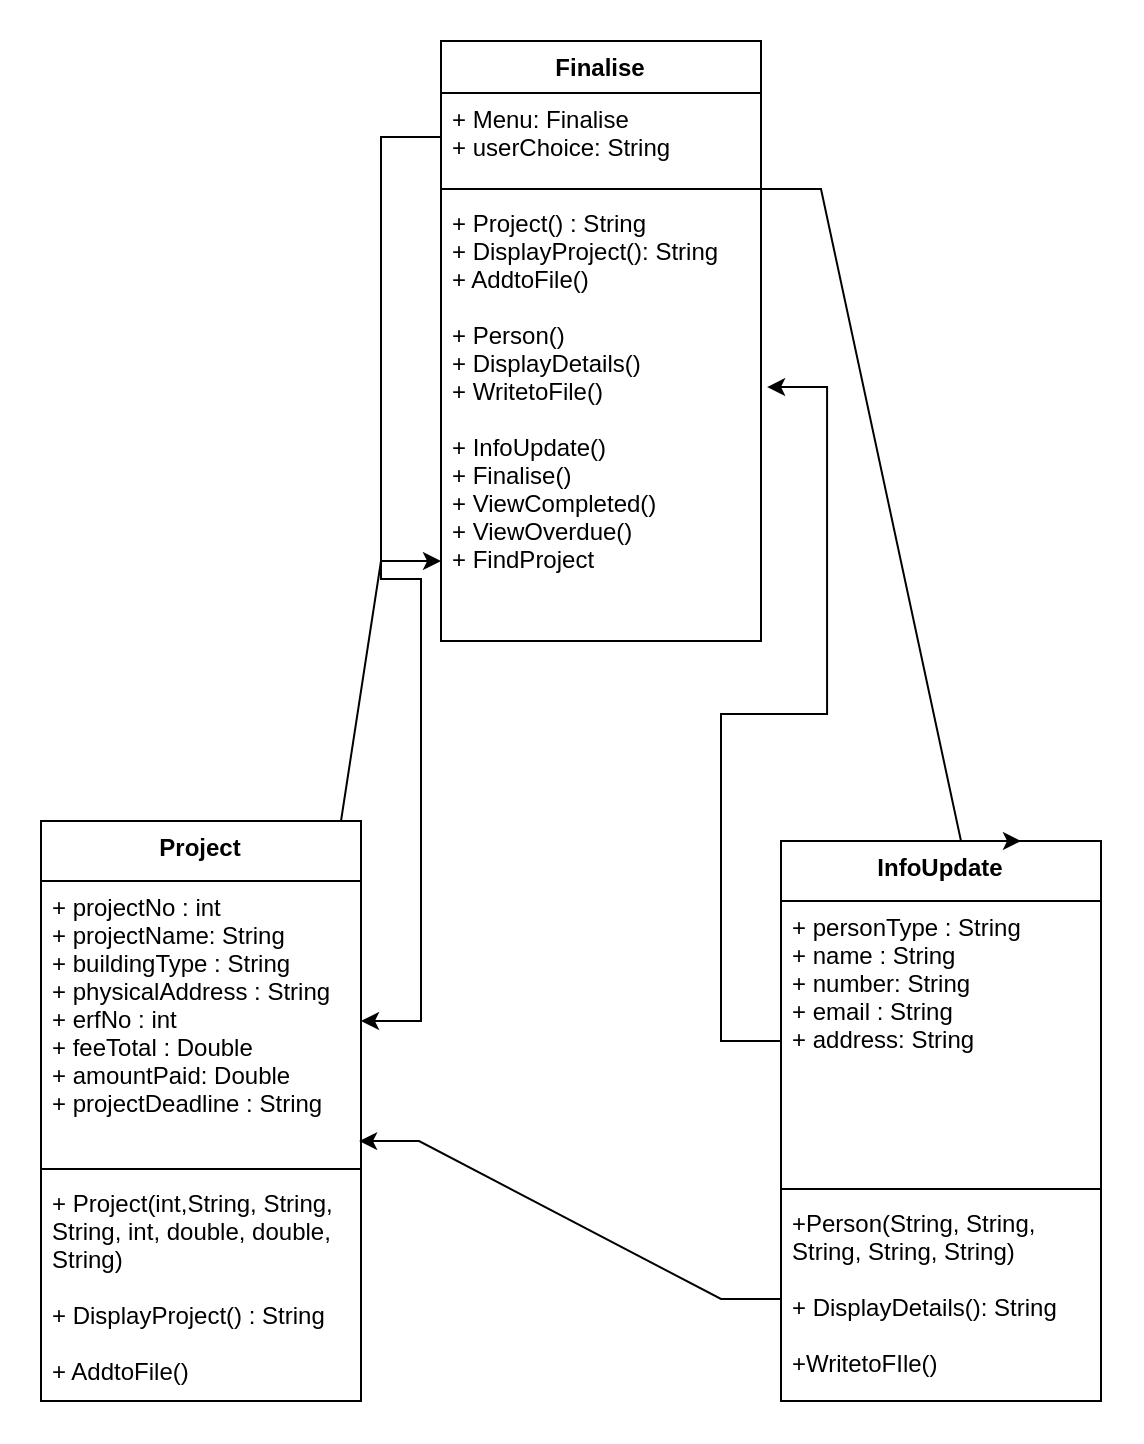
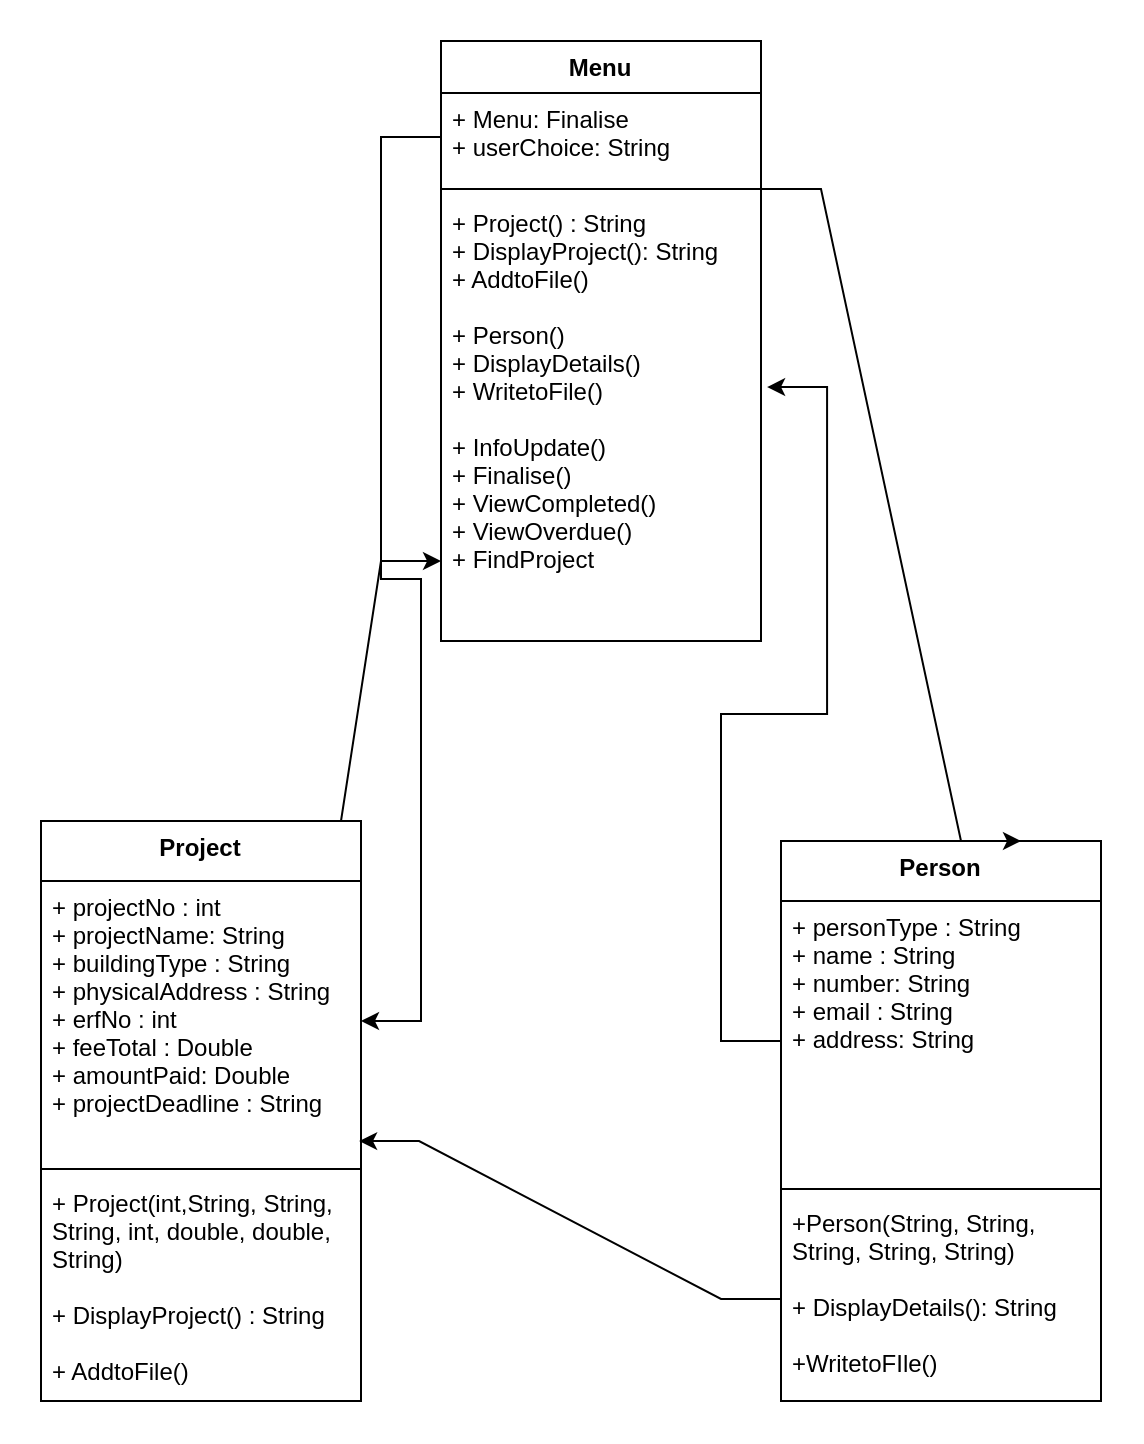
  <mxCell id="0" />
  <mxCell id="1" parent="0" />
- <mxCell id="2" value="Finalise" style="swimlane;fontStyle=1;align=center;verticalAlign=top;childLayout=stackLayout;horizontal=1;startSize=26;horizontalStack=0;resizeParent=1;resizeParentMax=0;resizeLast=0;collapsible=1;marginBottom=0;" vertex="1" parent="1"><mxGeometry x="220" y="20" width="160" height="300" as="geometry" /></mxCell>
+ <mxCell id="2" value="Menu" style="swimlane;fontStyle=1;align=center;verticalAlign=top;childLayout=stackLayout;horizontal=1;startSize=26;horizontalStack=0;resizeParent=1;resizeParentMax=0;resizeLast=0;collapsible=1;marginBottom=0;" vertex="1" parent="1"><mxGeometry x="220" y="20" width="160" height="300" as="geometry" /></mxCell>
  <mxCell id="3" value="+ Menu: Finalise&#10;+ userChoice: String&#10;" style="text;strokeColor=none;fillColor=none;align=left;verticalAlign=top;spacingLeft=4;spacingRight=4;overflow=hidden;rotatable=0;points=[[0,0.5],[1,0.5]];portConstraint=eastwest;" vertex="1" parent="2"><mxGeometry y="26" width="160" height="44" as="geometry" /></mxCell>
  <mxCell id="4" value="" style="line;strokeWidth=1;fillColor=none;align=left;verticalAlign=middle;spacingTop=-1;spacingLeft=3;spacingRight=3;rotatable=0;labelPosition=right;points=[];portConstraint=eastwest;" vertex="1" parent="2"><mxGeometry y="70" width="160" height="8" as="geometry" /></mxCell>
  <mxCell id="5" value="+ Project() : String&#10;+ DisplayProject(): String&#10;+ AddtoFile()&#10;&#10;+ Person()&#10;+ DisplayDetails()&#10;+ WritetoFile()&#10;&#10;+ InfoUpdate()&#10;+ Finalise()&#10;+ ViewCompleted()&#10;+ ViewOverdue()&#10;+ FindProject&#10;&#10;&#10;&#10;&#10;" style="text;strokeColor=none;fillColor=none;align=left;verticalAlign=top;spacingLeft=4;spacingRight=4;overflow=hidden;rotatable=0;points=[[0,0.5],[1,0.5]];portConstraint=eastwest;" vertex="1" parent="2"><mxGeometry y="78" width="160" height="222" as="geometry" /></mxCell>
  <mxCell id="6" style="edgeStyle=entityRelationEdgeStyle;rounded=0;orthogonalLoop=1;jettySize=auto;html=1;exitX=0.75;exitY=0;exitDx=0;exitDy=0;entryX=0;entryY=0.82;entryDx=0;entryDy=0;entryPerimeter=0;" edge="1" parent="1" source="7" target="5"><mxGeometry relative="1" as="geometry" /></mxCell>
  <mxCell id="7" value="Project" style="swimlane;fontStyle=1;align=center;verticalAlign=top;childLayout=stackLayout;horizontal=1;startSize=30;horizontalStack=0;resizeParent=1;resizeParentMax=0;resizeLast=0;collapsible=1;marginBottom=0;" vertex="1" parent="1"><mxGeometry x="20" y="410" width="160" height="290" as="geometry" /></mxCell>
  <mxCell id="8" value="+ projectNo : int&#10;+ projectName: String&#10;+ buildingType : String&#10;+ physicalAddress : String&#10;+ erfNo : int&#10;+ feeTotal : Double&#10;+ amountPaid: Double&#10;+ projectDeadline : String&#10;&#10;&#10;" style="text;strokeColor=none;fillColor=none;align=left;verticalAlign=top;spacingLeft=4;spacingRight=4;overflow=hidden;rotatable=0;points=[[0,0.5],[1,0.5]];portConstraint=eastwest;" vertex="1" parent="7"><mxGeometry y="30" width="160" height="140" as="geometry" /></mxCell>
  <mxCell id="9" value="" style="line;strokeWidth=1;fillColor=none;align=left;verticalAlign=middle;spacingTop=-1;spacingLeft=3;spacingRight=3;rotatable=0;labelPosition=right;points=[];portConstraint=eastwest;" vertex="1" parent="7"><mxGeometry y="170" width="160" height="8" as="geometry" /></mxCell>
  <mxCell id="10" value="+ Project(int,String, String,&#10;String, int, double, double, &#10;String)&#10;&#10;+ DisplayProject() : String&#10;&#10;+ AddtoFile()" style="text;strokeColor=none;fillColor=none;align=left;verticalAlign=top;spacingLeft=4;spacingRight=4;overflow=hidden;rotatable=0;points=[[0,0.5],[1,0.5]];portConstraint=eastwest;" vertex="1" parent="7"><mxGeometry y="178" width="160" height="112" as="geometry" /></mxCell>
  <mxCell id="11" style="edgeStyle=entityRelationEdgeStyle;rounded=0;orthogonalLoop=1;jettySize=auto;html=1;" edge="1" parent="1" source="3" target="8"><mxGeometry relative="1" as="geometry" /></mxCell>
- <mxCell id="12" value="InfoUpdate" style="swimlane;fontStyle=1;align=center;verticalAlign=top;childLayout=stackLayout;horizontal=1;startSize=30;horizontalStack=0;resizeParent=1;resizeParentMax=0;resizeLast=0;collapsible=1;marginBottom=0;" vertex="1" parent="1"><mxGeometry x="390" y="420" width="160" height="280" as="geometry" /></mxCell>
+ <mxCell id="12" value="Person" style="swimlane;fontStyle=1;align=center;verticalAlign=top;childLayout=stackLayout;horizontal=1;startSize=30;horizontalStack=0;resizeParent=1;resizeParentMax=0;resizeLast=0;collapsible=1;marginBottom=0;" vertex="1" parent="1"><mxGeometry x="390" y="420" width="160" height="280" as="geometry" /></mxCell>
  <mxCell id="13" value="+ personType : String&#10;+ name : String&#10;+ number: String&#10;+ email : String&#10;+ address: String&#10;" style="text;strokeColor=none;fillColor=none;align=left;verticalAlign=top;spacingLeft=4;spacingRight=4;overflow=hidden;rotatable=0;points=[[0,0.5],[1,0.5]];portConstraint=eastwest;" vertex="1" parent="12"><mxGeometry y="30" width="160" height="140" as="geometry" /></mxCell>
  <mxCell id="14" value="" style="line;strokeWidth=1;fillColor=none;align=left;verticalAlign=middle;spacingTop=-1;spacingLeft=3;spacingRight=3;rotatable=0;labelPosition=right;points=[];portConstraint=eastwest;" vertex="1" parent="12"><mxGeometry y="170" width="160" height="8" as="geometry" /></mxCell>
  <mxCell id="15" value="+Person(String, String, &#10;String, String, String)&#10;&#10;+ DisplayDetails(): String&#10;&#10;+WritetoFIle()" style="text;strokeColor=none;fillColor=none;align=left;verticalAlign=top;spacingLeft=4;spacingRight=4;overflow=hidden;rotatable=0;points=[[0,0.5],[1,0.5]];portConstraint=eastwest;" vertex="1" parent="12"><mxGeometry y="178" width="160" height="102" as="geometry" /></mxCell>
  <mxCell id="16" style="edgeStyle=entityRelationEdgeStyle;rounded=0;orthogonalLoop=1;jettySize=auto;html=1;entryX=1.019;entryY=0.428;entryDx=0;entryDy=0;entryPerimeter=0;" edge="1" parent="1" source="13" target="5"><mxGeometry relative="1" as="geometry" /></mxCell>
  <mxCell id="17" style="edgeStyle=entityRelationEdgeStyle;rounded=0;orthogonalLoop=1;jettySize=auto;html=1;entryX=0.75;entryY=0;entryDx=0;entryDy=0;" edge="1" parent="1" source="4" target="12"><mxGeometry relative="1" as="geometry" /></mxCell>
  <mxCell id="18" style="edgeStyle=entityRelationEdgeStyle;rounded=0;orthogonalLoop=1;jettySize=auto;html=1;exitX=0;exitY=0.5;exitDx=0;exitDy=0;entryX=0.994;entryY=0.929;entryDx=0;entryDy=0;entryPerimeter=0;" edge="1" parent="1" source="15" target="8"><mxGeometry relative="1" as="geometry" /></mxCell>
